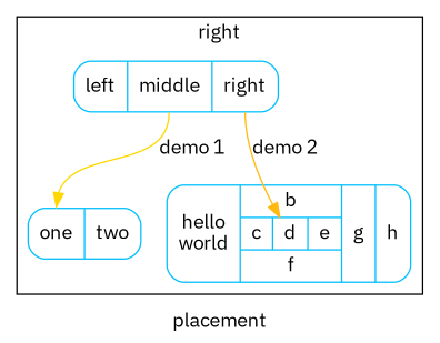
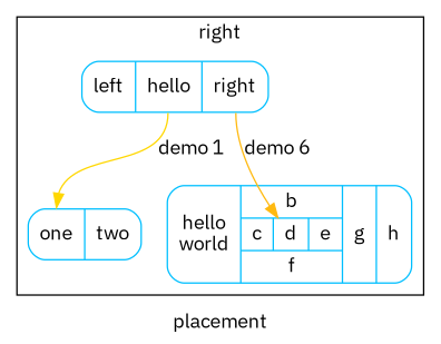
  digraph {
    fontname="IBM Plex Sans"
    label=placement
    node [color=deepskyblue fontname="IBM Plex Sans" shape=Mrecord]
    edge [fontname="IBM Plex Sans"]
-   n1 [label="<f0> left|<f1> middle|<f2> right"]
+   n1 [label="<f0> left|<f1> hello|<f2> right"]
    n2 [label="<f0> one|<f1> two"]
    n3 [label="hello\nworld |{ b |{c|<here> d|e}| f}| g | h"]
    subgraph cluster_1 {
      label=right
      n1
      n2
      n3
    }
    n1 -> n2 [color=gold headport=f0 label="demo 1" tailport=f1]
-   n1 -> n3 [color=darkgoldenrod1 headport=here label="demo 2" tailport=f2]
+   n1 -> n3 [color=darkgoldenrod1 headport=here label="demo 6" tailport=f2]
  }
